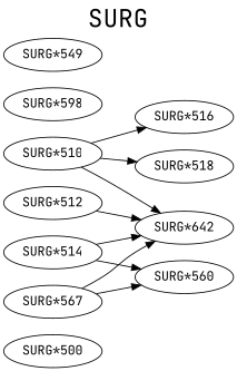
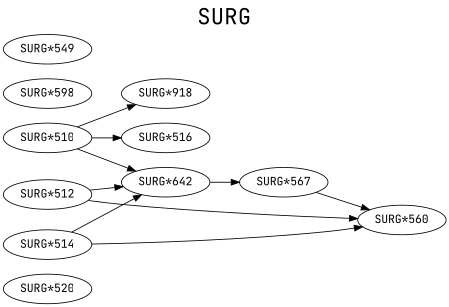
  digraph {
    fontname="JetBrains Mono"
    fontsize=27
    label=SURG
    labelloc=t
    rankdir=LR
    node [fontname="JetBrains Mono"]
    edge [fontname="JetBrains Mono"]
-   "SURG*500"
+   "SURG*500" [label="SURG*520"]
    "SURG*510"
    "SURG*516"
-   "SURG*518"
+   "SURG*518" [label="SURG*918"]
    n5 [label="SURG*642"]
    "SURG*512"
    "SURG*560"
    "SURG*514"
    n9 [label="SURG*567"]
    n10 [label="SURG*598"]
    "SURG*549"
    "SURG*510" -> "SURG*516" [style=solid]
    "SURG*510" -> "SURG*518" [style=solid]
    "SURG*510" -> n5
    "SURG*512" -> n5
+   "SURG*512" -> "SURG*560"
    "SURG*514" -> n5
    "SURG*514" -> "SURG*560"
-   n9 -> n5
+   n5 -> n9
    n9 -> "SURG*560"
  }
